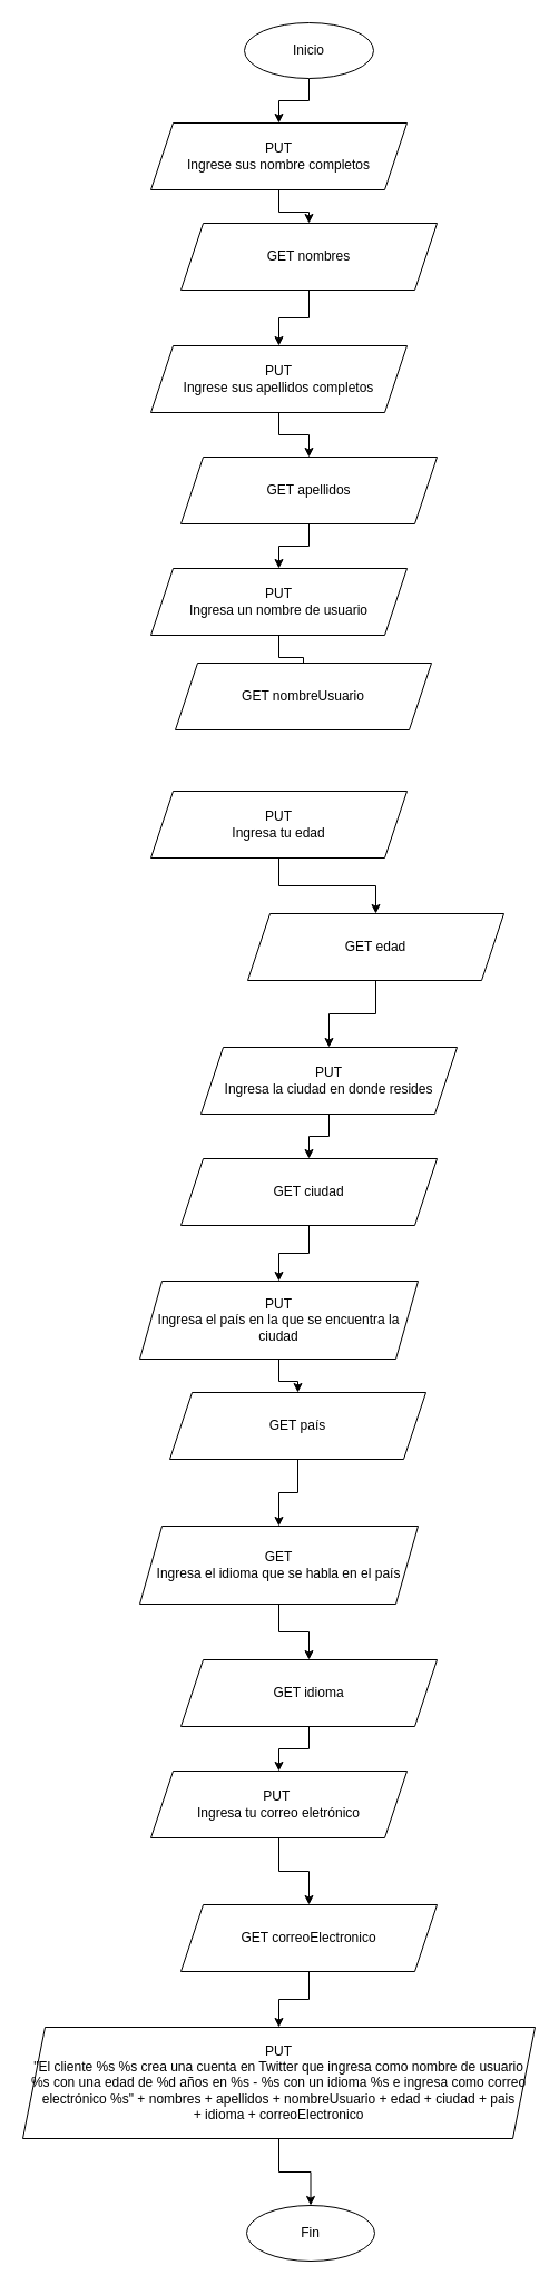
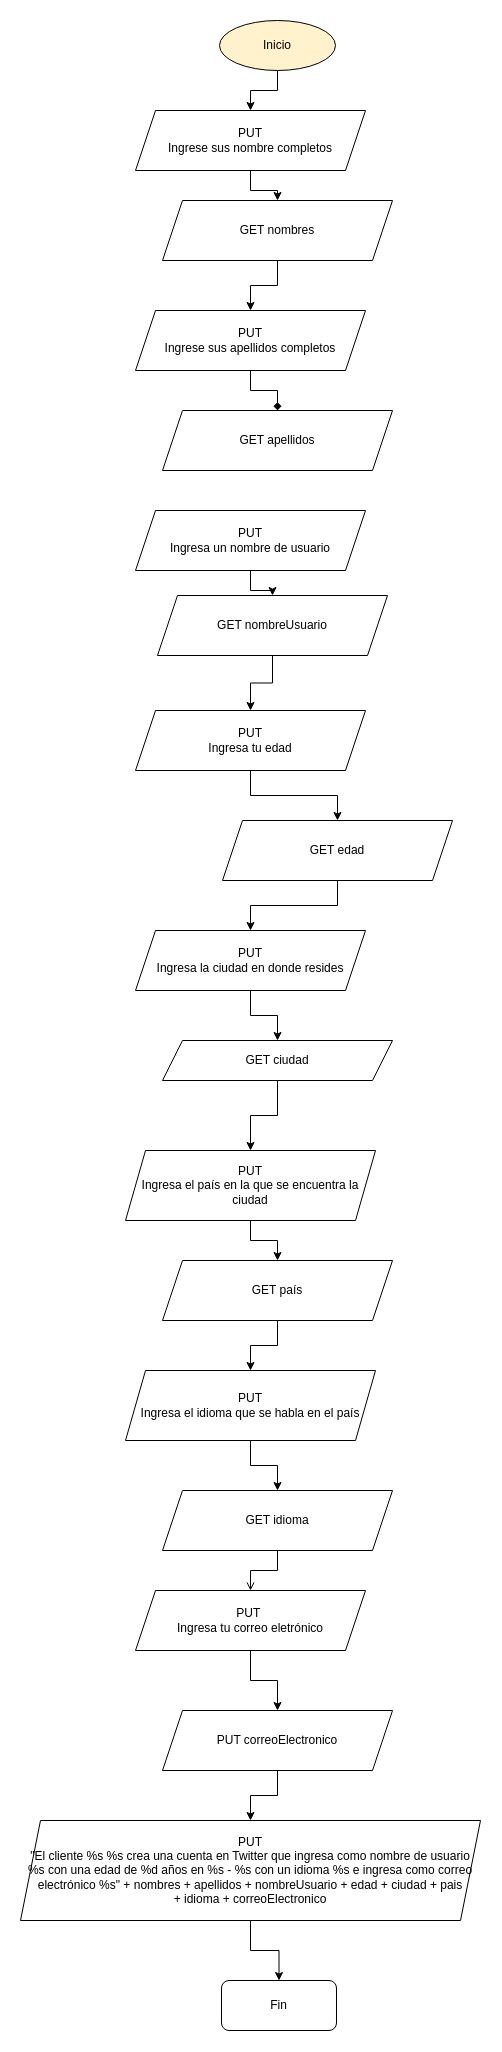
  <mxCell id="0" />
  <mxCell id="1" parent="0" />
  <mxCell id="2" value="" style="edgeStyle=orthogonalEdgeStyle;rounded=0;orthogonalLoop=1;jettySize=auto;html=1;" edge="1" parent="1" source="3" target="5"><mxGeometry relative="1" as="geometry" /></mxCell>
- <mxCell id="3" value="Inicio" style="ellipse;whiteSpace=wrap;html=1;" vertex="1" parent="1"><mxGeometry x="219" y="20" width="116" height="50" as="geometry" /></mxCell>
+ <mxCell id="3" value="Inicio" style="ellipse;whiteSpace=wrap;html=1;fillColor=#fff2cc;" vertex="1" parent="1"><mxGeometry x="219" y="20" width="116" height="50" as="geometry" /></mxCell>
  <mxCell id="4" value="" style="edgeStyle=orthogonalEdgeStyle;rounded=0;orthogonalLoop=1;jettySize=auto;html=1;" edge="1" parent="1" source="5" target="7"><mxGeometry relative="1" as="geometry" /></mxCell>
  <mxCell id="5" value="PUT&lt;br&gt;Ingrese sus nombre completos" style="shape=parallelogram;perimeter=parallelogramPerimeter;whiteSpace=wrap;html=1;fixedSize=1;" vertex="1" parent="1"><mxGeometry x="135" y="110" width="230" height="60" as="geometry" /></mxCell>
  <mxCell id="6" value="" style="edgeStyle=orthogonalEdgeStyle;rounded=0;orthogonalLoop=1;jettySize=auto;html=1;" edge="1" parent="1" source="7" target="9"><mxGeometry relative="1" as="geometry" /></mxCell>
  <mxCell id="7" value="GET nombres" style="shape=parallelogram;perimeter=parallelogramPerimeter;whiteSpace=wrap;html=1;fixedSize=1;" vertex="1" parent="1"><mxGeometry x="162" y="200" width="230" height="60" as="geometry" /></mxCell>
- <mxCell id="8" value="" style="edgeStyle=orthogonalEdgeStyle;rounded=0;orthogonalLoop=1;jettySize=auto;html=1;" edge="1" parent="1" source="9" target="11"><mxGeometry relative="1" as="geometry" /></mxCell>
+ <mxCell id="8" value="" style="edgeStyle=orthogonalEdgeStyle;rounded=0;orthogonalLoop=1;jettySize=auto;html=1;endArrow=diamond;" edge="1" parent="1" source="9" target="11"><mxGeometry relative="1" as="geometry" /></mxCell>
  <mxCell id="9" value="PUT&lt;br&gt;Ingrese sus apellidos completos" style="shape=parallelogram;perimeter=parallelogramPerimeter;whiteSpace=wrap;html=1;fixedSize=1;" vertex="1" parent="1"><mxGeometry x="135" y="310" width="230" height="60" as="geometry" /></mxCell>
- <mxCell id="10" value="" style="edgeStyle=orthogonalEdgeStyle;rounded=0;orthogonalLoop=1;jettySize=auto;html=1;" edge="1" parent="1" source="11" target="13"><mxGeometry relative="1" as="geometry" /></mxCell>
  <mxCell id="11" value="GET apellidos" style="shape=parallelogram;perimeter=parallelogramPerimeter;whiteSpace=wrap;html=1;fixedSize=1;" vertex="1" parent="1"><mxGeometry x="162" y="410" width="230" height="60" as="geometry" /></mxCell>
- <mxCell id="12" value="" style="edgeStyle=orthogonalEdgeStyle;rounded=0;orthogonalLoop=1;jettySize=auto;html=1;endArrow=none;" edge="1" parent="1" source="13" target="15"><mxGeometry relative="1" as="geometry" /></mxCell>
+ <mxCell id="12" value="" style="edgeStyle=orthogonalEdgeStyle;rounded=0;orthogonalLoop=1;jettySize=auto;html=1;" edge="1" parent="1" source="13" target="15"><mxGeometry relative="1" as="geometry" /></mxCell>
  <mxCell id="13" value="PUT&lt;br&gt;Ingresa un nombre de usuario" style="shape=parallelogram;perimeter=parallelogramPerimeter;whiteSpace=wrap;html=1;fixedSize=1;" vertex="1" parent="1"><mxGeometry x="135" y="510" width="230" height="60" as="geometry" /></mxCell>
+ <mxCell id="14" value="" style="edgeStyle=orthogonalEdgeStyle;rounded=0;orthogonalLoop=1;jettySize=auto;html=1;" edge="1" parent="1" source="15" target="17"><mxGeometry relative="1" as="geometry" /></mxCell>
  <mxCell id="15" value="GET nombreUsuario" style="shape=parallelogram;perimeter=parallelogramPerimeter;whiteSpace=wrap;html=1;fixedSize=1;" vertex="1" parent="1"><mxGeometry x="157" y="595" width="230" height="60" as="geometry" /></mxCell>
  <mxCell id="16" value="" style="edgeStyle=orthogonalEdgeStyle;rounded=0;orthogonalLoop=1;jettySize=auto;html=1;" edge="1" parent="1" source="17" target="19"><mxGeometry relative="1" as="geometry" /></mxCell>
  <mxCell id="17" value="PUT&lt;br&gt;Ingresa tu edad" style="shape=parallelogram;perimeter=parallelogramPerimeter;whiteSpace=wrap;html=1;fixedSize=1;" vertex="1" parent="1"><mxGeometry x="135" y="710" width="230" height="60" as="geometry" /></mxCell>
  <mxCell id="18" value="" style="edgeStyle=orthogonalEdgeStyle;rounded=0;orthogonalLoop=1;jettySize=auto;html=1;" edge="1" parent="1" source="19" target="21"><mxGeometry relative="1" as="geometry" /></mxCell>
  <mxCell id="19" value="GET edad" style="shape=parallelogram;perimeter=parallelogramPerimeter;whiteSpace=wrap;html=1;fixedSize=1;" vertex="1" parent="1"><mxGeometry x="222" y="820" width="230" height="60" as="geometry" /></mxCell>
  <mxCell id="20" value="" style="edgeStyle=orthogonalEdgeStyle;rounded=0;orthogonalLoop=1;jettySize=auto;html=1;" edge="1" parent="1" source="21" target="23"><mxGeometry relative="1" as="geometry" /></mxCell>
- <mxCell id="21" value="PUT&lt;br&gt;Ingresa la ciudad en donde resides" style="shape=parallelogram;perimeter=parallelogramPerimeter;whiteSpace=wrap;html=1;fixedSize=1;" vertex="1" parent="1"><mxGeometry x="180" y="940" width="230" height="60" as="geometry" /></mxCell>
+ <mxCell id="21" value="PUT&lt;br&gt;Ingresa la ciudad en donde resides" style="shape=parallelogram;perimeter=parallelogramPerimeter;whiteSpace=wrap;html=1;fixedSize=1;" vertex="1" parent="1"><mxGeometry x="135" y="930" width="230" height="60" as="geometry" /></mxCell>
  <mxCell id="22" value="" style="edgeStyle=orthogonalEdgeStyle;rounded=0;orthogonalLoop=1;jettySize=auto;html=1;" edge="1" parent="1" source="23" target="25"><mxGeometry relative="1" as="geometry" /></mxCell>
- <mxCell id="23" value="GET ciudad" style="shape=parallelogram;perimeter=parallelogramPerimeter;whiteSpace=wrap;html=1;fixedSize=1;" vertex="1" parent="1"><mxGeometry x="162" y="1040" width="230" height="60" as="geometry" /></mxCell>
+ <mxCell id="23" value="GET ciudad" style="shape=parallelogram;perimeter=parallelogramPerimeter;whiteSpace=wrap;html=1;fixedSize=1;" vertex="1" parent="1"><mxGeometry x="162" y="1040" width="230" height="40" as="geometry" /></mxCell>
  <mxCell id="24" value="" style="edgeStyle=orthogonalEdgeStyle;rounded=0;orthogonalLoop=1;jettySize=auto;html=1;" edge="1" parent="1" source="25" target="27"><mxGeometry relative="1" as="geometry" /></mxCell>
  <mxCell id="25" value="PUT&lt;br&gt;Ingresa el país en la que se encuentra la ciudad" style="shape=parallelogram;perimeter=parallelogramPerimeter;whiteSpace=wrap;html=1;fixedSize=1;" vertex="1" parent="1"><mxGeometry x="125" y="1150" width="250" height="70" as="geometry" /></mxCell>
  <mxCell id="26" value="" style="edgeStyle=orthogonalEdgeStyle;rounded=0;orthogonalLoop=1;jettySize=auto;html=1;" edge="1" parent="1" source="27" target="29"><mxGeometry relative="1" as="geometry" /></mxCell>
- <mxCell id="27" value="GET país" style="shape=parallelogram;perimeter=parallelogramPerimeter;whiteSpace=wrap;html=1;fixedSize=1;" vertex="1" parent="1"><mxGeometry x="152" y="1250" width="230" height="60" as="geometry" /></mxCell>
+ <mxCell id="27" value="GET país" style="shape=parallelogram;perimeter=parallelogramPerimeter;whiteSpace=wrap;html=1;fixedSize=1;" vertex="1" parent="1"><mxGeometry x="162" y="1260" width="230" height="60" as="geometry" /></mxCell>
  <mxCell id="28" value="" style="edgeStyle=orthogonalEdgeStyle;rounded=0;orthogonalLoop=1;jettySize=auto;html=1;" edge="1" parent="1" source="29" target="31"><mxGeometry relative="1" as="geometry" /></mxCell>
- <mxCell id="29" value="GET&lt;br&gt;Ingresa el idioma que se habla en el país" style="shape=parallelogram;perimeter=parallelogramPerimeter;whiteSpace=wrap;html=1;fixedSize=1;" vertex="1" parent="1"><mxGeometry x="125" y="1370" width="250" height="70" as="geometry" /></mxCell>
- <mxCell id="30" value="" style="edgeStyle=orthogonalEdgeStyle;rounded=0;orthogonalLoop=1;jettySize=auto;html=1;" edge="1" parent="1" source="31" target="33"><mxGeometry relative="1" as="geometry" /></mxCell>
+ <mxCell id="29" value="PUT&lt;br&gt;Ingresa el idioma que se habla en el país" style="shape=parallelogram;perimeter=parallelogramPerimeter;whiteSpace=wrap;html=1;fixedSize=1;" vertex="1" parent="1"><mxGeometry x="125" y="1370" width="250" height="70" as="geometry" /></mxCell>
+ <mxCell id="30" value="" style="edgeStyle=orthogonalEdgeStyle;rounded=0;orthogonalLoop=1;jettySize=auto;html=1;endArrow=open;" edge="1" parent="1" source="31" target="33"><mxGeometry relative="1" as="geometry" /></mxCell>
  <mxCell id="31" value="GET idioma" style="shape=parallelogram;perimeter=parallelogramPerimeter;whiteSpace=wrap;html=1;fixedSize=1;" vertex="1" parent="1"><mxGeometry x="162" y="1490" width="230" height="60" as="geometry" /></mxCell>
  <mxCell id="32" value="" style="edgeStyle=orthogonalEdgeStyle;rounded=0;orthogonalLoop=1;jettySize=auto;html=1;" edge="1" parent="1" source="33" target="35"><mxGeometry relative="1" as="geometry" /></mxCell>
  <mxCell id="33" value="PUT&amp;nbsp;&lt;br&gt;Ingresa tu correo eletrónico" style="shape=parallelogram;perimeter=parallelogramPerimeter;whiteSpace=wrap;html=1;fixedSize=1;" vertex="1" parent="1"><mxGeometry x="135" y="1590" width="230" height="60" as="geometry" /></mxCell>
  <mxCell id="34" value="" style="edgeStyle=orthogonalEdgeStyle;rounded=0;orthogonalLoop=1;jettySize=auto;html=1;" edge="1" parent="1" source="35" target="37"><mxGeometry relative="1" as="geometry" /></mxCell>
- <mxCell id="35" value="GET correoElectronico" style="shape=parallelogram;perimeter=parallelogramPerimeter;whiteSpace=wrap;html=1;fixedSize=1;" vertex="1" parent="1"><mxGeometry x="162" y="1710" width="230" height="60" as="geometry" /></mxCell>
+ <mxCell id="35" value="PUT correoElectronico" style="shape=parallelogram;perimeter=parallelogramPerimeter;whiteSpace=wrap;html=1;fixedSize=1;" vertex="1" parent="1"><mxGeometry x="162" y="1710" width="230" height="60" as="geometry" /></mxCell>
  <mxCell id="36" value="" style="edgeStyle=orthogonalEdgeStyle;rounded=0;orthogonalLoop=1;jettySize=auto;html=1;" edge="1" parent="1" source="37" target="38"><mxGeometry relative="1" as="geometry" /></mxCell>
  <mxCell id="37" value="PUT&lt;br&gt;&quot;El cliente %s %s crea una cuenta en Twitter que ingresa como nombre de usuario %s con una edad de %d años en %s - %s con un idioma %s e ingresa como correo electrónico %s&quot; + nombres + apellidos + nombreUsuario + edad + ciudad + pais&lt;br&gt;+ idioma + correoElectronico" style="shape=parallelogram;perimeter=parallelogramPerimeter;whiteSpace=wrap;html=1;fixedSize=1;" vertex="1" parent="1"><mxGeometry x="20" y="1820" width="460" height="100" as="geometry" /></mxCell>
- <mxCell id="38" value="Fin" style="ellipse;whiteSpace=wrap;html=1;" vertex="1" parent="1"><mxGeometry x="221" y="1980" width="115" height="50" as="geometry" /></mxCell>
+ <mxCell id="38" value="Fin" style="whiteSpace=wrap;html=1;rounded=1;" vertex="1" parent="1"><mxGeometry x="221" y="1980" width="115" height="50" as="geometry" /></mxCell>
